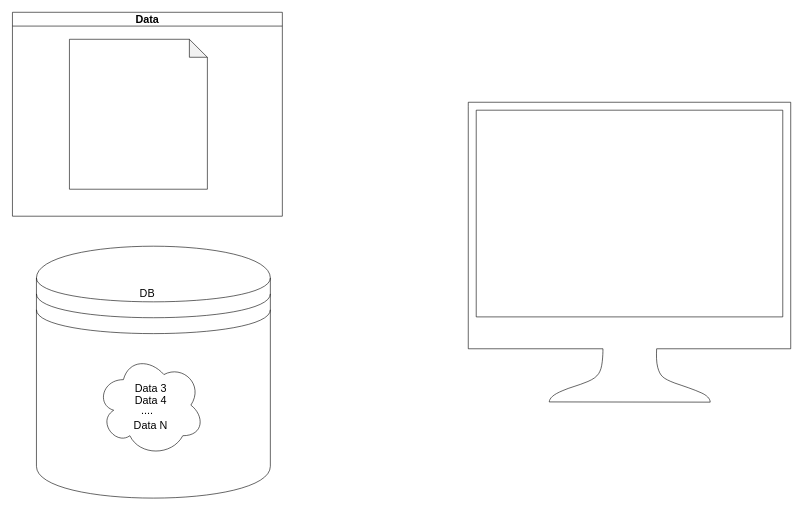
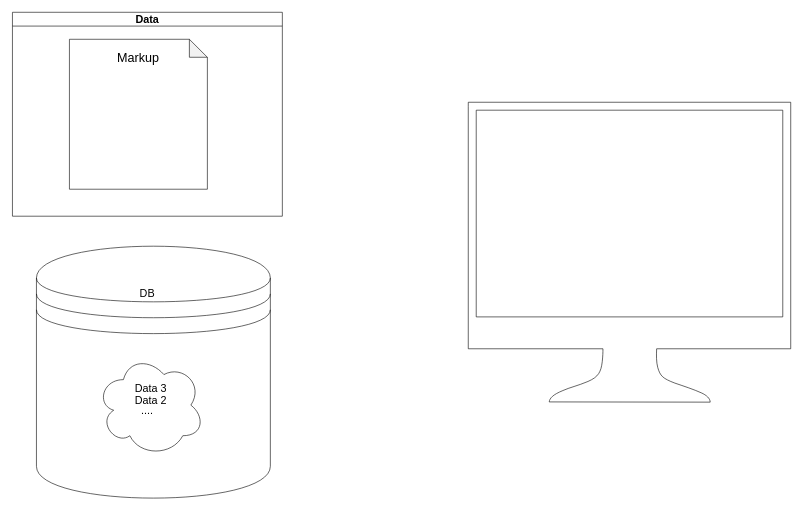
  <mxCell id="0" />
  <mxCell id="1" parent="0" />
  <mxCell id="2" value="" style="shape=datastore;whiteSpace=wrap;html=1;labelBackgroundColor=none;" parent="1" vertex="1"><mxGeometry x="60" y="410" width="390" height="420" as="geometry" /></mxCell>
  <mxCell id="3" value="&lt;font style=&quot;font-size: 18px;&quot;&gt;Data&lt;/font&gt;" style="swimlane;whiteSpace=wrap;html=1;" parent="1" vertex="1"><mxGeometry x="20" y="20" width="450" height="340" as="geometry" /></mxCell>
  <mxCell id="4" value="" style="group" vertex="1" connectable="0" parent="3"><mxGeometry x="95" y="45" width="230" height="250" as="geometry" /></mxCell>
  <mxCell id="5" value="" style="shape=note;whiteSpace=wrap;html=1;backgroundOutline=1;darkOpacity=0.05;labelBackgroundColor=none;" parent="4" vertex="1"><mxGeometry width="230" height="250" as="geometry" /></mxCell>
+ <mxCell id="6" value="Markup" style="text;strokeColor=none;align=center;fillColor=none;html=1;verticalAlign=middle;whiteSpace=wrap;rounded=0;labelBackgroundColor=none;fontSize=21;" parent="4" vertex="1"><mxGeometry x="80" y="15" width="70" height="30" as="geometry" /></mxCell>
  <mxCell id="7" value="" style="sketch=0;pointerEvents=1;shadow=0;dashed=0;html=1;aspect=fixed;labelPosition=center;verticalLabelPosition=bottom;verticalAlign=top;align=center;outlineConnect=0;shape=mxgraph.vvd.monitor;" parent="1" vertex="1"><mxGeometry x="780" y="170" width="537.63" height="500" as="geometry" /></mxCell>
  <mxCell id="8" value="&lt;font style=&quot;font-size: 18px;&quot;&gt;DB&lt;/font&gt;" style="text;strokeColor=none;align=center;fillColor=none;html=1;verticalAlign=middle;whiteSpace=wrap;rounded=0;labelBackgroundColor=none;" parent="1" vertex="1"><mxGeometry x="215" y="475" width="60" height="30" as="geometry" /></mxCell>
  <mxCell id="9" value="" style="group" parent="1" vertex="1" connectable="0"><mxGeometry x="110" y="590" width="270" height="170" as="geometry" /></mxCell>
  <mxCell id="10" value="" style="ellipse;shape=cloud;whiteSpace=wrap;html=1;labelBackgroundColor=none;fontSize=18;" parent="9" vertex="1"><mxGeometry x="50" width="180" height="170" as="geometry" /></mxCell>
- <mxCell id="11" value="Data N" style="text;strokeColor=none;align=center;fillColor=none;html=1;verticalAlign=middle;whiteSpace=wrap;rounded=0;labelBackgroundColor=none;fontSize=18;" parent="9" vertex="1"><mxGeometry x="105.89" y="108.8" width="69.11" height="20.4" as="geometry" /></mxCell>
  <mxCell id="12" value="...." style="text;strokeColor=none;align=center;fillColor=none;html=1;verticalAlign=middle;whiteSpace=wrap;rounded=0;labelBackgroundColor=none;fontSize=18;" parent="9" vertex="1"><mxGeometry x="106.071" y="83.4" width="57.857" height="20.4" as="geometry" /></mxCell>
- <mxCell id="13" value="Data 4" style="text;strokeColor=none;align=center;fillColor=none;html=1;verticalAlign=middle;whiteSpace=wrap;rounded=0;labelBackgroundColor=none;fontSize=18;" parent="9" vertex="1"><mxGeometry x="112.071" y="68" width="57.857" height="20.4" as="geometry" /></mxCell>
+ <mxCell id="13" value="Data 2" style="text;strokeColor=none;align=center;fillColor=none;html=1;verticalAlign=middle;whiteSpace=wrap;rounded=0;labelBackgroundColor=none;fontSize=18;" parent="9" vertex="1"><mxGeometry x="112.071" y="68" width="57.857" height="20.4" as="geometry" /></mxCell>
  <mxCell id="14" value="Data 3" style="text;strokeColor=none;align=center;fillColor=none;html=1;verticalAlign=middle;whiteSpace=wrap;rounded=0;labelBackgroundColor=none;fontSize=18;" parent="9" vertex="1"><mxGeometry x="112.071" y="47.6" width="57.857" height="20.4" as="geometry" /></mxCell>
